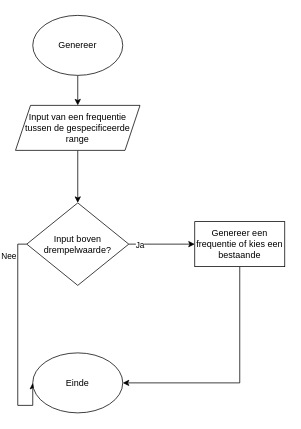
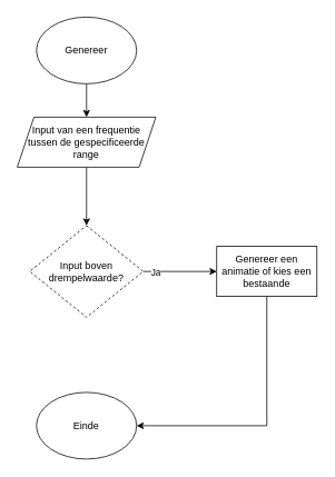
  <mxCell id="0" />
  <mxCell id="1" parent="0" />
  <mxCell id="2" value="" style="edgeStyle=orthogonalEdgeStyle;rounded=0;orthogonalLoop=1;jettySize=auto;html=1;" edge="1" parent="1" source="3" target="5"><mxGeometry relative="1" as="geometry" /></mxCell>
  <mxCell id="3" value="Genereer" style="ellipse;whiteSpace=wrap;html=1;" vertex="1" parent="1"><mxGeometry x="43" y="20" width="120" height="80" as="geometry" /></mxCell>
  <mxCell id="4" value="" style="edgeStyle=orthogonalEdgeStyle;rounded=0;orthogonalLoop=1;jettySize=auto;html=1;" edge="1" parent="1" source="5" target="10"><mxGeometry relative="1" as="geometry" /></mxCell>
  <mxCell id="5" value="Input van een frequentie tussen de gespecificeerde range" style="shape=parallelogram;perimeter=parallelogramPerimeter;whiteSpace=wrap;html=1;fixedSize=1;" vertex="1" parent="1"><mxGeometry x="20" y="140" width="166" height="60" as="geometry" /></mxCell>
- <mxCell id="6" value="" style="edgeStyle=orthogonalEdgeStyle;rounded=0;orthogonalLoop=1;jettySize=auto;html=1;entryX=0;entryY=0.5;entryDx=0;entryDy=0;" edge="1" parent="1" source="10" target="11"><mxGeometry relative="1" as="geometry"><mxPoint x="-53" y="325" as="targetPoint" /><Array as="points"><mxPoint x="23" y="325" /><mxPoint x="23" y="540" /></Array></mxGeometry></mxCell>
- <mxCell id="7" value="Nee" style="edgeLabel;html=1;align=center;verticalAlign=middle;resizable=0;points=[];" vertex="1" connectable="0" parent="6"><mxGeometry x="-0.802" relative="1" as="geometry"><mxPoint x="-13" as="offset" /></mxGeometry></mxCell>
  <mxCell id="8" value="" style="edgeStyle=orthogonalEdgeStyle;rounded=0;orthogonalLoop=1;jettySize=auto;html=1;" edge="1" parent="1" source="10" target="13"><mxGeometry relative="1" as="geometry" /></mxCell>
  <mxCell id="9" value="Ja" style="edgeLabel;html=1;align=center;verticalAlign=middle;resizable=0;points=[];" vertex="1" connectable="0" parent="8"><mxGeometry x="-0.705" y="-1" relative="1" as="geometry"><mxPoint x="1" y="-1" as="offset" /></mxGeometry></mxCell>
- <mxCell id="10" value="Input boven drempelwaarde?" style="rhombus;whiteSpace=wrap;html=1;" vertex="1" parent="1"><mxGeometry x="35" y="270" width="136" height="110" as="geometry" /></mxCell>
+ <mxCell id="10" value="Input boven drempelwaarde?" style="rhombus;whiteSpace=wrap;html=1;dashed=1;" vertex="1" parent="1"><mxGeometry x="35" y="270" width="136" height="110" as="geometry" /></mxCell>
  <mxCell id="11" value="Einde" style="ellipse;whiteSpace=wrap;html=1;" vertex="1" parent="1"><mxGeometry x="43" y="470" width="120" height="80" as="geometry" /></mxCell>
  <mxCell id="12" style="edgeStyle=orthogonalEdgeStyle;rounded=0;orthogonalLoop=1;jettySize=auto;html=1;exitX=0.5;exitY=1;exitDx=0;exitDy=0;entryX=1;entryY=0.5;entryDx=0;entryDy=0;" edge="1" parent="1" source="13" target="11"><mxGeometry relative="1" as="geometry" /></mxCell>
- <mxCell id="13" value="Genereer een frequentie of kies een bestaande" style="whiteSpace=wrap;html=1;" vertex="1" parent="1"><mxGeometry x="259" y="295" width="120" height="60" as="geometry" /></mxCell>
+ <mxCell id="13" value="Genereer een animatie of kies een bestaande" style="whiteSpace=wrap;html=1;" vertex="1" parent="1"><mxGeometry x="259" y="295" width="120" height="60" as="geometry" /></mxCell>
